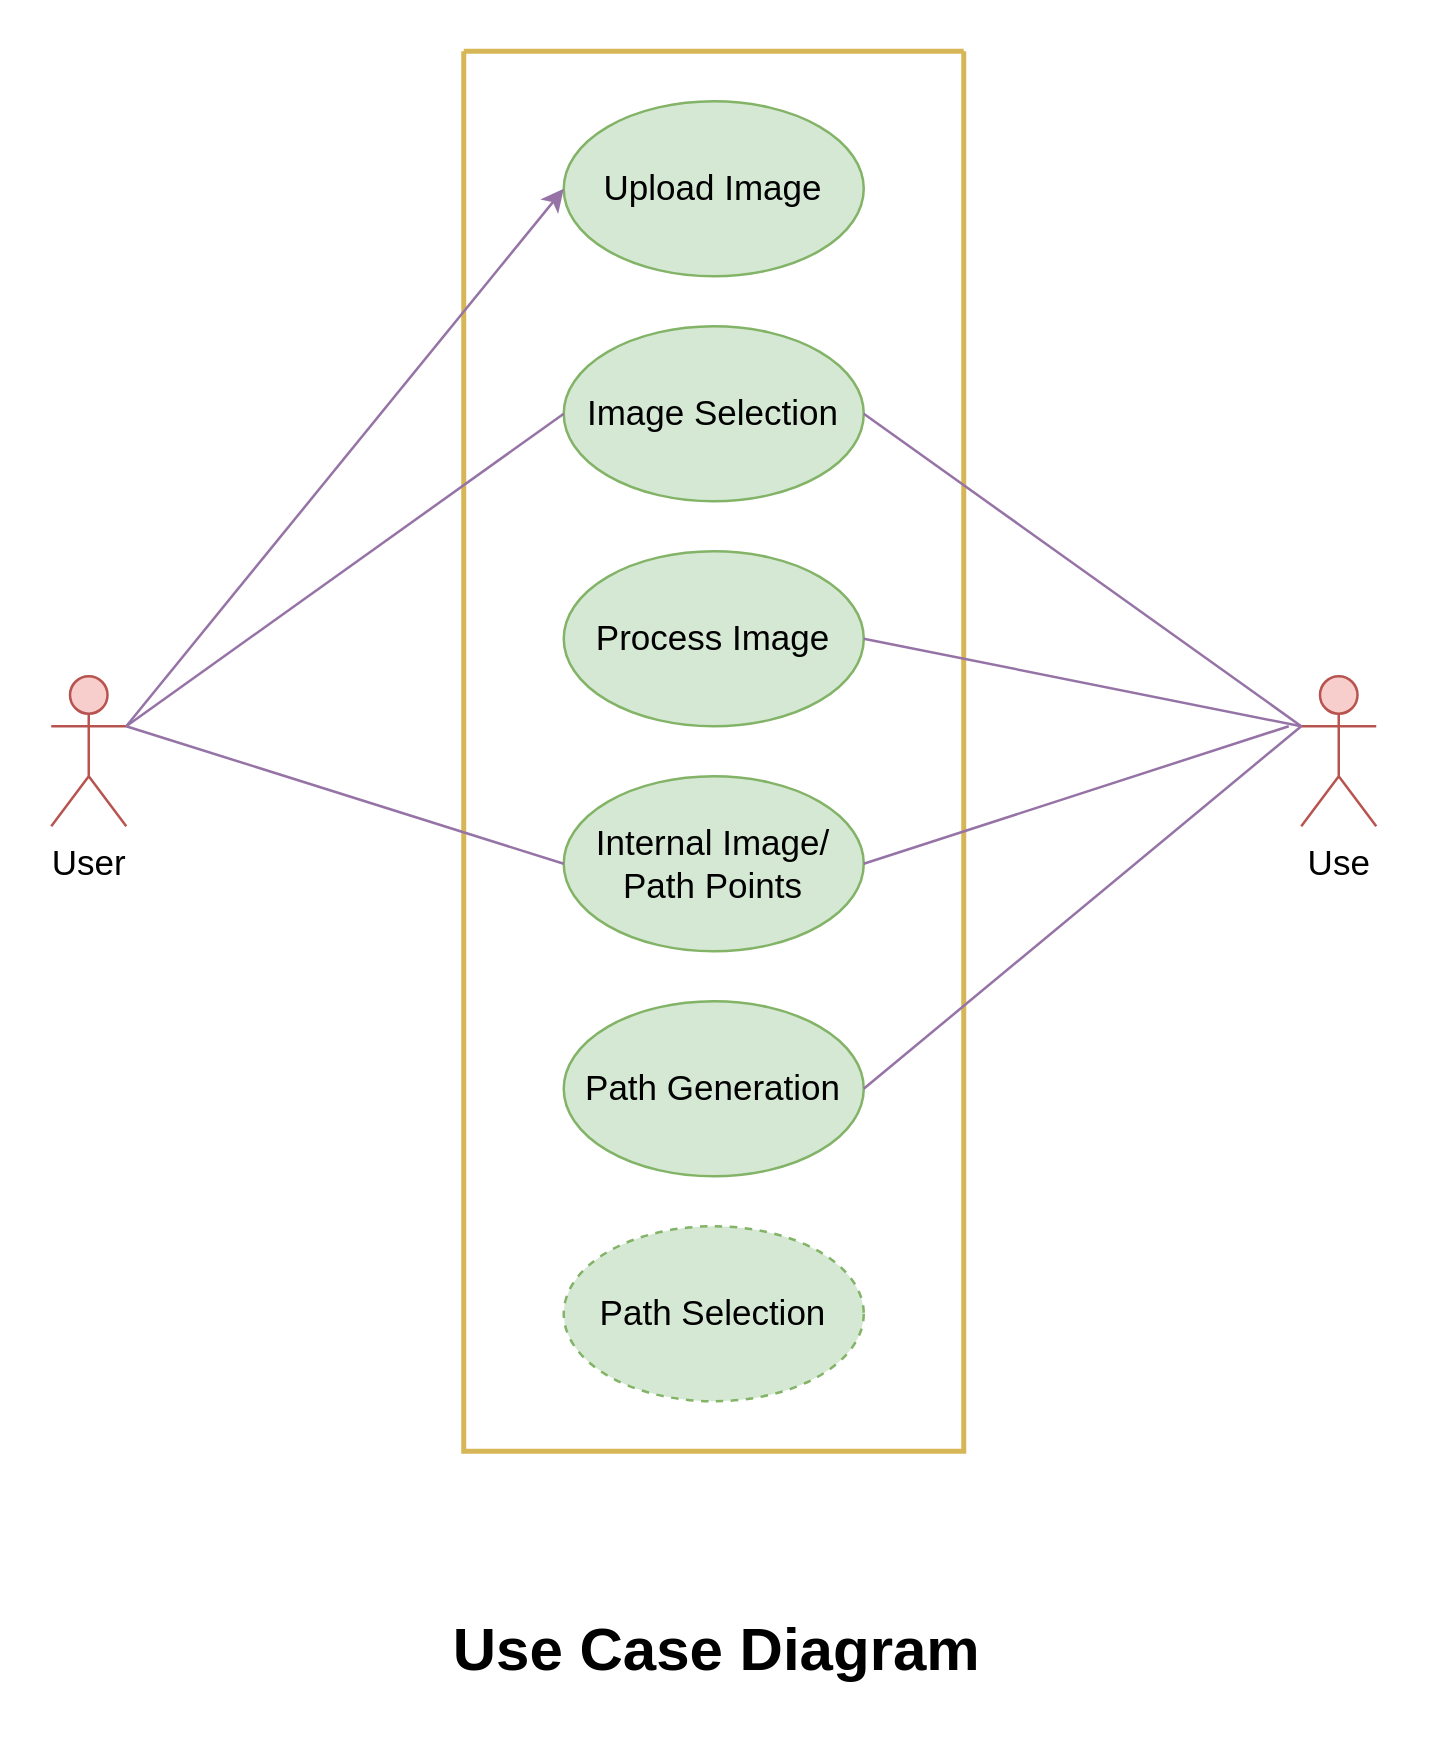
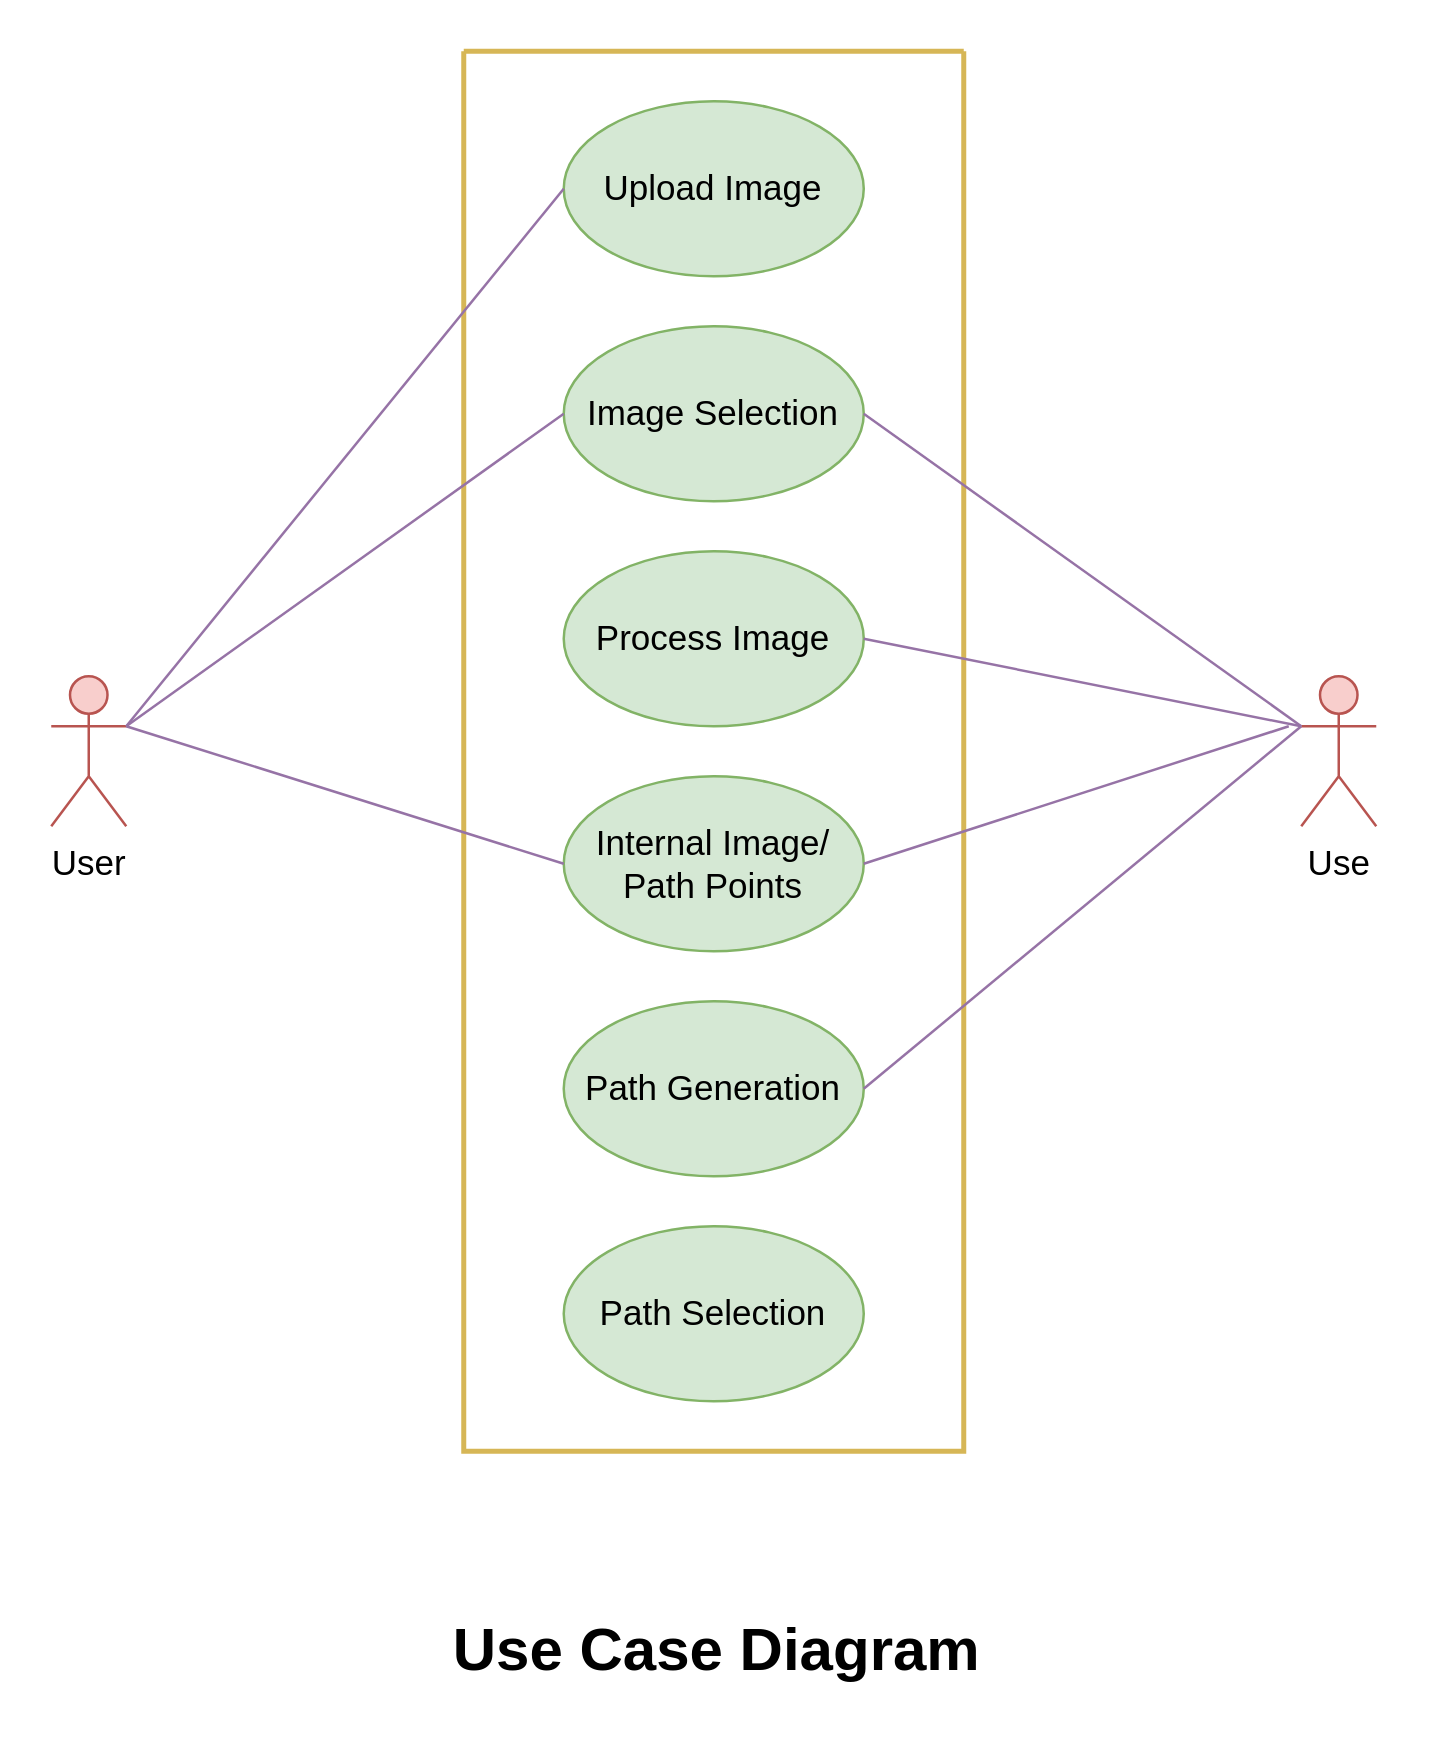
  <mxCell id="0" />
  <mxCell id="1" parent="0" />
  <mxCell id="2" value="Use Case Diagram" style="text;strokeColor=none;fillColor=none;html=1;fontSize=24;fontStyle=1;verticalAlign=middle;align=center;" vertex="1" parent="1"><mxGeometry x="158" y="640" width="255" height="40" as="geometry" /></mxCell>
  <mxCell id="3" value="" style="swimlane;startSize=0;fillColor=#fff2cc;strokeColor=#d6b656;strokeWidth=2;" vertex="1" parent="1"><mxGeometry x="185" y="20" width="200" height="560" as="geometry" /></mxCell>
  <mxCell id="4" value="&lt;font style=&quot;font-size: 14px;&quot;&gt;Upload Image&lt;/font&gt;" style="ellipse;whiteSpace=wrap;html=1;fillColor=#d5e8d4;strokeColor=#82b366;" vertex="1" parent="3"><mxGeometry x="40" y="20" width="120" height="70" as="geometry" /></mxCell>
  <mxCell id="5" value="&lt;font style=&quot;font-size: 14px;&quot;&gt;Process Image&lt;/font&gt;" style="ellipse;whiteSpace=wrap;html=1;fillColor=#d5e8d4;strokeColor=#82b366;" vertex="1" parent="3"><mxGeometry x="40" y="200" width="120" height="70" as="geometry" /></mxCell>
  <mxCell id="6" value="&lt;font style=&quot;font-size: 14px;&quot;&gt;Internal Image/&lt;br&gt;Path Points&lt;br&gt;&lt;/font&gt;" style="ellipse;whiteSpace=wrap;html=1;fillColor=#d5e8d4;strokeColor=#82b366;" vertex="1" parent="3"><mxGeometry x="40" y="290" width="120" height="70" as="geometry" /></mxCell>
  <mxCell id="7" value="&lt;font style=&quot;font-size: 14px;&quot;&gt;Path Generation&lt;/font&gt;" style="ellipse;whiteSpace=wrap;html=1;fillColor=#d5e8d4;strokeColor=#82b366;" vertex="1" parent="3"><mxGeometry x="40" y="380" width="120" height="70" as="geometry" /></mxCell>
- <mxCell id="8" value="&lt;font style=&quot;font-size: 14px;&quot;&gt;Path Selection&lt;/font&gt;" style="ellipse;whiteSpace=wrap;html=1;fillColor=#d5e8d4;strokeColor=#82b366;dashed=1;" vertex="1" parent="3"><mxGeometry x="40" y="470" width="120" height="70" as="geometry" /></mxCell>
+ <mxCell id="8" value="&lt;font style=&quot;font-size: 14px;&quot;&gt;Path Selection&lt;/font&gt;" style="ellipse;whiteSpace=wrap;html=1;fillColor=#d5e8d4;strokeColor=#82b366;" vertex="1" parent="3"><mxGeometry x="40" y="470" width="120" height="70" as="geometry" /></mxCell>
  <mxCell id="9" value="&lt;font style=&quot;font-size: 14px;&quot;&gt;Image Selection&lt;/font&gt;" style="ellipse;whiteSpace=wrap;html=1;fillColor=#d5e8d4;strokeColor=#82b366;" vertex="1" parent="3"><mxGeometry x="40" y="110" width="120" height="70" as="geometry" /></mxCell>
  <mxCell id="10" value="&lt;font style=&quot;font-size: 14px;&quot;&gt;User&lt;/font&gt;" style="shape=umlActor;verticalLabelPosition=bottom;verticalAlign=top;html=1;outlineConnect=0;fillColor=#f8cecc;strokeColor=#b85450;" vertex="1" parent="1"><mxGeometry x="20" y="270" width="30" height="60" as="geometry" /></mxCell>
  <mxCell id="11" value="&lt;font style=&quot;font-size: 14px;&quot;&gt;Use&lt;/font&gt;" style="shape=umlActor;verticalLabelPosition=bottom;verticalAlign=top;html=1;outlineConnect=0;fillColor=#f8cecc;strokeColor=#b85450;" vertex="1" parent="1"><mxGeometry x="520" y="270" width="30" height="60" as="geometry" /></mxCell>
- <mxCell id="12" value="" style="endArrow=classic;html=1;rounded=0;exitX=1;exitY=0.333;exitDx=0;exitDy=0;exitPerimeter=0;entryX=0;entryY=0.5;entryDx=0;entryDy=0;fillColor=#e1d5e7;strokeColor=#9673a6;" edge="1" parent="1" source="10" target="4"><mxGeometry width="50" height="50" relative="1" as="geometry"><mxPoint x="90" y="250" as="sourcePoint" /><mxPoint x="140" y="200" as="targetPoint" /></mxGeometry></mxCell>
+ <mxCell id="12" value="" style="endArrow=none;html=1;rounded=0;exitX=1;exitY=0.333;exitDx=0;exitDy=0;exitPerimeter=0;entryX=0;entryY=0.5;entryDx=0;entryDy=0;fillColor=#e1d5e7;strokeColor=#9673a6;" edge="1" parent="1" source="10" target="4"><mxGeometry width="50" height="50" relative="1" as="geometry"><mxPoint x="90" y="250" as="sourcePoint" /><mxPoint x="140" y="200" as="targetPoint" /></mxGeometry></mxCell>
  <mxCell id="13" value="" style="endArrow=none;html=1;rounded=0;exitX=1;exitY=0.333;exitDx=0;exitDy=0;exitPerimeter=0;entryX=0;entryY=0.5;entryDx=0;entryDy=0;fillColor=#e1d5e7;strokeColor=#9673a6;" edge="1" parent="1" source="10" target="9"><mxGeometry width="50" height="50" relative="1" as="geometry"><mxPoint x="60" y="300" as="sourcePoint" /><mxPoint x="235" y="85" as="targetPoint" /></mxGeometry></mxCell>
  <mxCell id="14" value="" style="endArrow=none;html=1;rounded=0;exitX=0;exitY=0.333;exitDx=0;exitDy=0;exitPerimeter=0;entryX=1;entryY=0.5;entryDx=0;entryDy=0;fillColor=#e1d5e7;strokeColor=#9673a6;" edge="1" parent="1" source="11" target="9"><mxGeometry width="50" height="50" relative="1" as="geometry"><mxPoint x="60" y="300" as="sourcePoint" /><mxPoint x="235" y="175" as="targetPoint" /></mxGeometry></mxCell>
  <mxCell id="15" value="" style="endArrow=none;html=1;rounded=0;entryX=1;entryY=0.5;entryDx=0;entryDy=0;fillColor=#e1d5e7;strokeColor=#9673a6;" edge="1" parent="1" target="5"><mxGeometry width="50" height="50" relative="1" as="geometry"><mxPoint x="520" y="290" as="sourcePoint" /><mxPoint x="355" y="175" as="targetPoint" /></mxGeometry></mxCell>
  <mxCell id="16" value="" style="endArrow=none;html=1;rounded=0;entryX=0;entryY=0.5;entryDx=0;entryDy=0;fillColor=#e1d5e7;strokeColor=#9673a6;" edge="1" parent="1" target="6"><mxGeometry width="50" height="50" relative="1" as="geometry"><mxPoint x="50" y="290" as="sourcePoint" /><mxPoint x="215" y="290" as="targetPoint" /></mxGeometry></mxCell>
  <mxCell id="17" value="" style="endArrow=none;html=1;rounded=0;entryX=1;entryY=0.5;entryDx=0;entryDy=0;fillColor=#e1d5e7;strokeColor=#9673a6;" edge="1" parent="1" target="6"><mxGeometry width="50" height="50" relative="1" as="geometry"><mxPoint x="515" y="290" as="sourcePoint" /><mxPoint x="340" y="320" as="targetPoint" /></mxGeometry></mxCell>
  <mxCell id="18" value="" style="endArrow=none;html=1;rounded=0;entryX=1;entryY=0.5;entryDx=0;entryDy=0;exitX=0;exitY=0.333;exitDx=0;exitDy=0;exitPerimeter=0;fillColor=#e1d5e7;strokeColor=#9673a6;" edge="1" parent="1" source="11" target="7"><mxGeometry width="50" height="50" relative="1" as="geometry"><mxPoint x="520" y="380" as="sourcePoint" /><mxPoint x="460" y="440" as="targetPoint" /></mxGeometry></mxCell>
